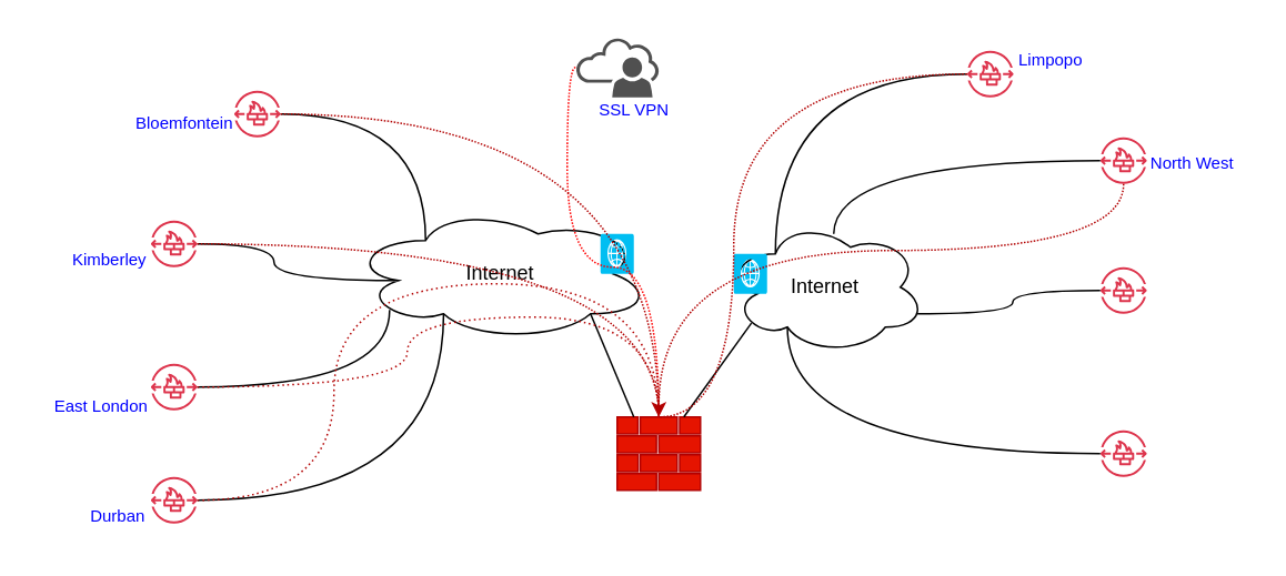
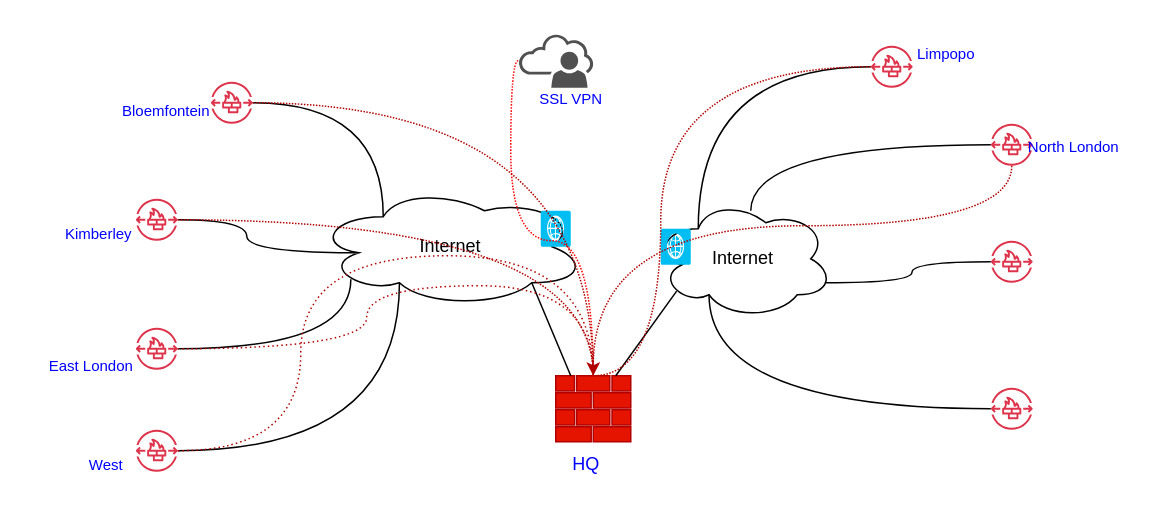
  <mxCell id="0" />
  <mxCell id="1" parent="0" />
  <mxCell id="2" value="" style="edgeStyle=orthogonalEdgeStyle;rounded=0;orthogonalLoop=1;jettySize=auto;html=1;entryX=0.16;entryY=0.55;entryDx=0;entryDy=0;entryPerimeter=0;endArrow=none;endFill=0;curved=1;" edge="1" parent="1" source="3" target="12"><mxGeometry relative="1" as="geometry" /></mxCell>
  <mxCell id="3" value="" style="sketch=0;outlineConnect=0;fontColor=#232F3E;gradientColor=none;fillColor=#DD344C;strokeColor=none;dashed=0;verticalLabelPosition=bottom;verticalAlign=top;align=center;html=1;fontSize=12;fontStyle=0;aspect=fixed;pointerEvents=1;shape=mxgraph.aws4.network_firewall_endpoints;" vertex="1" parent="1"><mxGeometry x="90" y="132" width="28" height="28" as="geometry" /></mxCell>
  <mxCell id="4" value="" style="sketch=0;outlineConnect=0;fontColor=#232F3E;gradientColor=none;fillColor=#DD344C;strokeColor=none;dashed=0;verticalLabelPosition=bottom;verticalAlign=top;align=center;html=1;fontSize=12;fontStyle=0;aspect=fixed;pointerEvents=1;shape=mxgraph.aws4.network_firewall_endpoints;" vertex="1" parent="1"><mxGeometry x="140" y="54" width="28" height="28" as="geometry" /></mxCell>
  <mxCell id="5" value="" style="sketch=0;outlineConnect=0;fontColor=#232F3E;gradientColor=none;fillColor=#DD344C;strokeColor=none;dashed=0;verticalLabelPosition=bottom;verticalAlign=top;align=center;html=1;fontSize=12;fontStyle=0;aspect=fixed;pointerEvents=1;shape=mxgraph.aws4.network_firewall_endpoints;" vertex="1" parent="1"><mxGeometry x="90" y="286" width="28" height="28" as="geometry" /></mxCell>
  <mxCell id="6" value="" style="sketch=0;outlineConnect=0;fontColor=#232F3E;gradientColor=none;fillColor=#DD344C;strokeColor=none;dashed=0;verticalLabelPosition=bottom;verticalAlign=top;align=center;html=1;fontSize=12;fontStyle=0;aspect=fixed;pointerEvents=1;shape=mxgraph.aws4.network_firewall_endpoints;" vertex="1" parent="1"><mxGeometry x="90" y="218" width="28" height="28" as="geometry" /></mxCell>
  <mxCell id="7" value="" style="sketch=0;outlineConnect=0;fontColor=#232F3E;gradientColor=none;fillColor=#DD344C;strokeColor=none;dashed=0;verticalLabelPosition=bottom;verticalAlign=top;align=center;html=1;fontSize=12;fontStyle=0;aspect=fixed;pointerEvents=1;shape=mxgraph.aws4.network_firewall_endpoints;" vertex="1" parent="1"><mxGeometry x="580" y="30" width="28" height="28" as="geometry" /></mxCell>
  <mxCell id="8" value="" style="sketch=0;outlineConnect=0;fontColor=#232F3E;gradientColor=none;fillColor=#DD344C;strokeColor=none;dashed=0;verticalLabelPosition=bottom;verticalAlign=top;align=center;html=1;fontSize=12;fontStyle=0;aspect=fixed;pointerEvents=1;shape=mxgraph.aws4.network_firewall_endpoints;" vertex="1" parent="1"><mxGeometry x="660" y="258" width="28" height="28" as="geometry" /></mxCell>
  <mxCell id="9" value="" style="sketch=0;outlineConnect=0;fontColor=#232F3E;gradientColor=none;fillColor=#DD344C;strokeColor=none;dashed=0;verticalLabelPosition=bottom;verticalAlign=top;align=center;html=1;fontSize=12;fontStyle=0;aspect=fixed;pointerEvents=1;shape=mxgraph.aws4.network_firewall_endpoints;" vertex="1" parent="1"><mxGeometry x="660" y="160" width="28" height="28" as="geometry" /></mxCell>
  <mxCell id="10" value="" style="sketch=0;outlineConnect=0;fontColor=#232F3E;gradientColor=none;fillColor=#DD344C;strokeColor=none;dashed=0;verticalLabelPosition=bottom;verticalAlign=top;align=center;html=1;fontSize=12;fontStyle=0;aspect=fixed;pointerEvents=1;shape=mxgraph.aws4.network_firewall_endpoints;" vertex="1" parent="1"><mxGeometry x="660" y="82" width="28" height="28" as="geometry" /></mxCell>
  <mxCell id="11" value="" style="sketch=0;aspect=fixed;pointerEvents=1;shadow=0;dashed=0;html=1;strokeColor=#B20000;labelPosition=center;verticalLabelPosition=bottom;verticalAlign=top;align=center;fillColor=#e51400;shape=mxgraph.mscae.enterprise.firewall;fontColor=#ffffff;" vertex="1" parent="1"><mxGeometry x="370" y="250" width="50" height="44" as="geometry" /></mxCell>
  <mxCell id="12" value="Internet" style="ellipse;shape=cloud;whiteSpace=wrap;html=1;align=center;" vertex="1" parent="1"><mxGeometry x="210" y="124" width="180" height="80" as="geometry" /></mxCell>
  <mxCell id="13" value="Internet" style="ellipse;shape=cloud;whiteSpace=wrap;html=1;" vertex="1" parent="1"><mxGeometry x="435" y="132" width="120" height="80" as="geometry" /></mxCell>
  <mxCell id="14" style="edgeStyle=orthogonalEdgeStyle;rounded=0;orthogonalLoop=1;jettySize=auto;html=1;entryX=0.25;entryY=0.25;entryDx=0;entryDy=0;entryPerimeter=0;endArrow=none;endFill=0;curved=1;" edge="1" parent="1" source="7" target="13"><mxGeometry relative="1" as="geometry" /></mxCell>
  <mxCell id="15" style="edgeStyle=orthogonalEdgeStyle;rounded=0;orthogonalLoop=1;jettySize=auto;html=1;endArrow=none;endFill=0;curved=1;" edge="1" parent="1" source="10"><mxGeometry relative="1" as="geometry"><mxPoint x="500" y="140" as="targetPoint" /></mxGeometry></mxCell>
  <mxCell id="16" style="edgeStyle=orthogonalEdgeStyle;rounded=0;orthogonalLoop=1;jettySize=auto;html=1;entryX=0.96;entryY=0.7;entryDx=0;entryDy=0;entryPerimeter=0;endArrow=none;endFill=0;curved=1;" edge="1" parent="1" source="9" target="13"><mxGeometry relative="1" as="geometry" /></mxCell>
  <mxCell id="17" style="edgeStyle=orthogonalEdgeStyle;rounded=0;orthogonalLoop=1;jettySize=auto;html=1;entryX=0.31;entryY=0.8;entryDx=0;entryDy=0;entryPerimeter=0;endArrow=none;endFill=0;curved=1;" edge="1" parent="1" source="8" target="13"><mxGeometry relative="1" as="geometry" /></mxCell>
  <mxCell id="18" style="rounded=0;orthogonalLoop=1;jettySize=auto;html=1;entryX=0.8;entryY=0.8;entryDx=0;entryDy=0;entryPerimeter=0;endArrow=none;endFill=0;" edge="1" parent="1" target="12"><mxGeometry relative="1" as="geometry"><mxPoint x="380" y="250" as="sourcePoint" /></mxGeometry></mxCell>
  <mxCell id="19" style="rounded=0;orthogonalLoop=1;jettySize=auto;html=1;entryX=0.13;entryY=0.77;entryDx=0;entryDy=0;entryPerimeter=0;endArrow=none;endFill=0;" edge="1" parent="1" target="13"><mxGeometry relative="1" as="geometry"><mxPoint x="410" y="250" as="sourcePoint" /></mxGeometry></mxCell>
  <mxCell id="20" style="edgeStyle=orthogonalEdgeStyle;rounded=0;orthogonalLoop=1;jettySize=auto;html=1;entryX=0.25;entryY=0.25;entryDx=0;entryDy=0;entryPerimeter=0;curved=1;endArrow=none;endFill=0;" edge="1" parent="1" source="4" target="12"><mxGeometry relative="1" as="geometry" /></mxCell>
  <mxCell id="21" style="edgeStyle=orthogonalEdgeStyle;rounded=0;orthogonalLoop=1;jettySize=auto;html=1;entryX=0.13;entryY=0.77;entryDx=0;entryDy=0;entryPerimeter=0;endArrow=none;endFill=0;curved=1;" edge="1" parent="1" source="6" target="12"><mxGeometry relative="1" as="geometry" /></mxCell>
  <mxCell id="22" style="edgeStyle=orthogonalEdgeStyle;rounded=0;orthogonalLoop=1;jettySize=auto;html=1;entryX=0.31;entryY=0.8;entryDx=0;entryDy=0;entryPerimeter=0;curved=1;endArrow=none;endFill=0;" edge="1" parent="1" source="5" target="12"><mxGeometry relative="1" as="geometry" /></mxCell>
+ <mxCell id="23" value="&lt;font color=&quot;#0000ff&quot;&gt;HQ&lt;/font&gt;" style="text;html=1;align=center;verticalAlign=middle;resizable=0;points=[];autosize=1;strokeColor=none;fillColor=none;" vertex="1" parent="1"><mxGeometry x="370" y="294" width="40" height="30" as="geometry" /></mxCell>
  <mxCell id="24" style="edgeStyle=orthogonalEdgeStyle;rounded=0;orthogonalLoop=1;jettySize=auto;html=1;entryX=0.5;entryY=0;entryDx=0;entryDy=0;entryPerimeter=0;elbow=vertical;curved=1;endArrow=none;endFill=0;dashed=1;dashPattern=1 2;fillColor=#e51400;strokeColor=#B20000;" edge="1" parent="1" source="5" target="11"><mxGeometry relative="1" as="geometry"><Array as="points"><mxPoint x="200" y="300" /><mxPoint x="200" y="170" /><mxPoint x="395" y="170" /></Array></mxGeometry></mxCell>
  <mxCell id="25" value="" style="verticalLabelPosition=bottom;html=1;verticalAlign=top;align=center;strokeColor=none;fillColor=#00BEF2;shape=mxgraph.azure.web_role;" vertex="1" parent="1"><mxGeometry x="440" y="152" width="20" height="24" as="geometry" /></mxCell>
  <mxCell id="26" value="" style="edgeStyle=orthogonalEdgeStyle;rounded=0;orthogonalLoop=1;jettySize=auto;html=1;entryX=0.5;entryY=0;entryDx=0;entryDy=0;entryPerimeter=0;curved=1;fillColor=#e51400;strokeColor=#B20000;endArrow=none;endFill=0;dashed=1;dashPattern=1 2;" edge="1" parent="1" source="6" target="11"><mxGeometry relative="1" as="geometry"><mxPoint x="118" y="232" as="sourcePoint" /><mxPoint x="395" y="250" as="targetPoint" /><Array as="points"><mxPoint x="244" y="232" /><mxPoint x="244" y="190" /><mxPoint x="395" y="190" /></Array></mxGeometry></mxCell>
  <mxCell id="27" value="" style="verticalLabelPosition=bottom;html=1;verticalAlign=top;align=center;strokeColor=none;fillColor=#00BEF2;shape=mxgraph.azure.web_role;" vertex="1" parent="1"><mxGeometry x="360" y="140" width="20" height="24" as="geometry" /></mxCell>
  <mxCell id="28" value="" style="sketch=0;pointerEvents=1;shadow=0;dashed=0;html=1;strokeColor=none;fillColor=#505050;labelPosition=center;verticalLabelPosition=bottom;outlineConnect=0;verticalAlign=top;align=center;shape=mxgraph.office.clouds.online_user;" vertex="1" parent="1"><mxGeometry x="345" y="22" width="50" height="36" as="geometry" /></mxCell>
  <mxCell id="29" style="edgeStyle=orthogonalEdgeStyle;rounded=0;orthogonalLoop=1;jettySize=auto;html=1;entryX=0.5;entryY=0;entryDx=0;entryDy=0;entryPerimeter=0;endArrow=none;endFill=0;dashed=1;dashPattern=1 1;curved=1;strokeColor=#ff0000;" edge="1" parent="1" source="28" target="11"><mxGeometry relative="1" as="geometry"><Array as="points"><mxPoint x="340" y="40" /><mxPoint x="340" y="160" /><mxPoint x="395" y="160" /></Array></mxGeometry></mxCell>
  <mxCell id="30" value="&lt;font color=&quot;#0000ff&quot;&gt;&lt;font style=&quot;font-size: 10px;&quot;&gt;SSL VPN&lt;/font&gt;&lt;br&gt;&lt;/font&gt;" style="text;html=1;align=center;verticalAlign=middle;resizable=0;points=[];autosize=1;strokeColor=none;fillColor=none;" vertex="1" parent="1"><mxGeometry x="350" y="50" width="60" height="30" as="geometry" /></mxCell>
  <mxCell id="31" value="&lt;font color=&quot;#0000ff&quot; style=&quot;font-size: 10px;&quot;&gt;Kimberley&lt;/font&gt;" style="text;html=1;align=center;verticalAlign=middle;resizable=0;points=[];autosize=1;strokeColor=none;fillColor=none;" vertex="1" parent="1"><mxGeometry x="30" y="140" width="70" height="30" as="geometry" /></mxCell>
  <mxCell id="32" value="&lt;font style=&quot;font-size: 10px;&quot;&gt;&lt;font color=&quot;#0000ff&quot;&gt;East London&lt;/font&gt;&lt;br&gt;&lt;/font&gt;" style="text;html=1;align=center;verticalAlign=middle;resizable=0;points=[];autosize=1;strokeColor=none;fillColor=none;" vertex="1" parent="1"><mxGeometry x="20" y="228" width="80" height="30" as="geometry" /></mxCell>
  <mxCell id="33" value="&lt;font style=&quot;font-size: 10px;&quot; color=&quot;#0000ff&quot;&gt;Bloemfontein&lt;/font&gt;" style="text;html=1;align=center;verticalAlign=middle;resizable=0;points=[];autosize=1;strokeColor=none;fillColor=none;" vertex="1" parent="1"><mxGeometry x="70" y="58" width="80" height="30" as="geometry" /></mxCell>
- <mxCell id="34" value="&lt;font color=&quot;#0000ff&quot; style=&quot;font-size: 10px;&quot;&gt;Durban&lt;/font&gt;" style="text;html=1;align=center;verticalAlign=middle;resizable=0;points=[];autosize=1;strokeColor=none;fillColor=none;" vertex="1" parent="1"><mxGeometry x="40" y="294" width="60" height="30" as="geometry" /></mxCell>
+ <mxCell id="34" value="&lt;font color=&quot;#0000ff&quot; style=&quot;font-size: 10px;&quot;&gt;West&lt;/font&gt;" style="text;html=1;align=center;verticalAlign=middle;resizable=0;points=[];autosize=1;strokeColor=none;fillColor=none;" vertex="1" parent="1"><mxGeometry x="40" y="294" width="60" height="30" as="geometry" /></mxCell>
  <mxCell id="35" value="&lt;font style=&quot;font-size: 10px;&quot; color=&quot;#0000ff&quot;&gt;Limpopo&lt;/font&gt;" style="text;html=1;align=center;verticalAlign=middle;resizable=0;points=[];autosize=1;strokeColor=none;fillColor=none;" vertex="1" parent="1"><mxGeometry x="600" y="20" width="60" height="30" as="geometry" /></mxCell>
- <mxCell id="36" value="&lt;font style=&quot;font-size: 10px;&quot;&gt;&lt;font color=&quot;#0000ff&quot;&gt;North West&lt;/font&gt;&lt;br&gt;&lt;/font&gt;" style="text;html=1;align=center;verticalAlign=middle;resizable=0;points=[];autosize=1;strokeColor=none;fillColor=none;" vertex="1" parent="1"><mxGeometry x="680" y="82" width="70" height="30" as="geometry" /></mxCell>
+ <mxCell id="36" value="&lt;font style=&quot;font-size: 10px;&quot;&gt;&lt;font color=&quot;#0000ff&quot;&gt;North London&lt;/font&gt;&lt;br&gt;&lt;/font&gt;" style="text;html=1;align=center;verticalAlign=middle;resizable=0;points=[];autosize=1;strokeColor=none;fillColor=none;" vertex="1" parent="1"><mxGeometry x="680" y="82" width="70" height="30" as="geometry" /></mxCell>
  <mxCell id="37" style="edgeStyle=orthogonalEdgeStyle;rounded=0;orthogonalLoop=1;jettySize=auto;html=1;entryX=0.5;entryY=0;entryDx=0;entryDy=0;entryPerimeter=0;endArrow=none;endFill=0;dashed=1;dashPattern=1 1;fillColor=#e51400;strokeColor=#B20000;curved=1;" edge="1" parent="1" source="3" target="11"><mxGeometry relative="1" as="geometry" /></mxCell>
  <mxCell id="38" style="edgeStyle=orthogonalEdgeStyle;rounded=0;orthogonalLoop=1;jettySize=auto;html=1;entryX=0.5;entryY=0;entryDx=0;entryDy=0;entryPerimeter=0;endArrow=none;endFill=0;dashed=1;dashPattern=1 1;curved=1;fillColor=#e51400;strokeColor=#B20000;" edge="1" parent="1" source="4" target="11"><mxGeometry relative="1" as="geometry" /></mxCell>
  <mxCell id="39" style="edgeStyle=orthogonalEdgeStyle;rounded=0;orthogonalLoop=1;jettySize=auto;html=1;entryX=0.5;entryY=0;entryDx=0;entryDy=0;entryPerimeter=0;curved=1;dashed=1;dashPattern=1 1;fillColor=#e51400;strokeColor=#B20000;endArrow=none;endFill=0;" edge="1" parent="1" source="7" target="11"><mxGeometry relative="1" as="geometry"><Array as="points"><mxPoint x="440" y="44" /><mxPoint x="440" y="250" /></Array></mxGeometry></mxCell>
  <mxCell id="40" style="edgeStyle=orthogonalEdgeStyle;rounded=0;orthogonalLoop=1;jettySize=auto;html=1;entryX=0.5;entryY=0;entryDx=0;entryDy=0;entryPerimeter=0;curved=1;fillColor=#e51400;strokeColor=#B20000;dashed=1;dashPattern=1 1;" edge="1" parent="1" source="10" target="11"><mxGeometry relative="1" as="geometry"><Array as="points"><mxPoint x="674" y="150" /><mxPoint x="395" y="150" /></Array></mxGeometry></mxCell>
